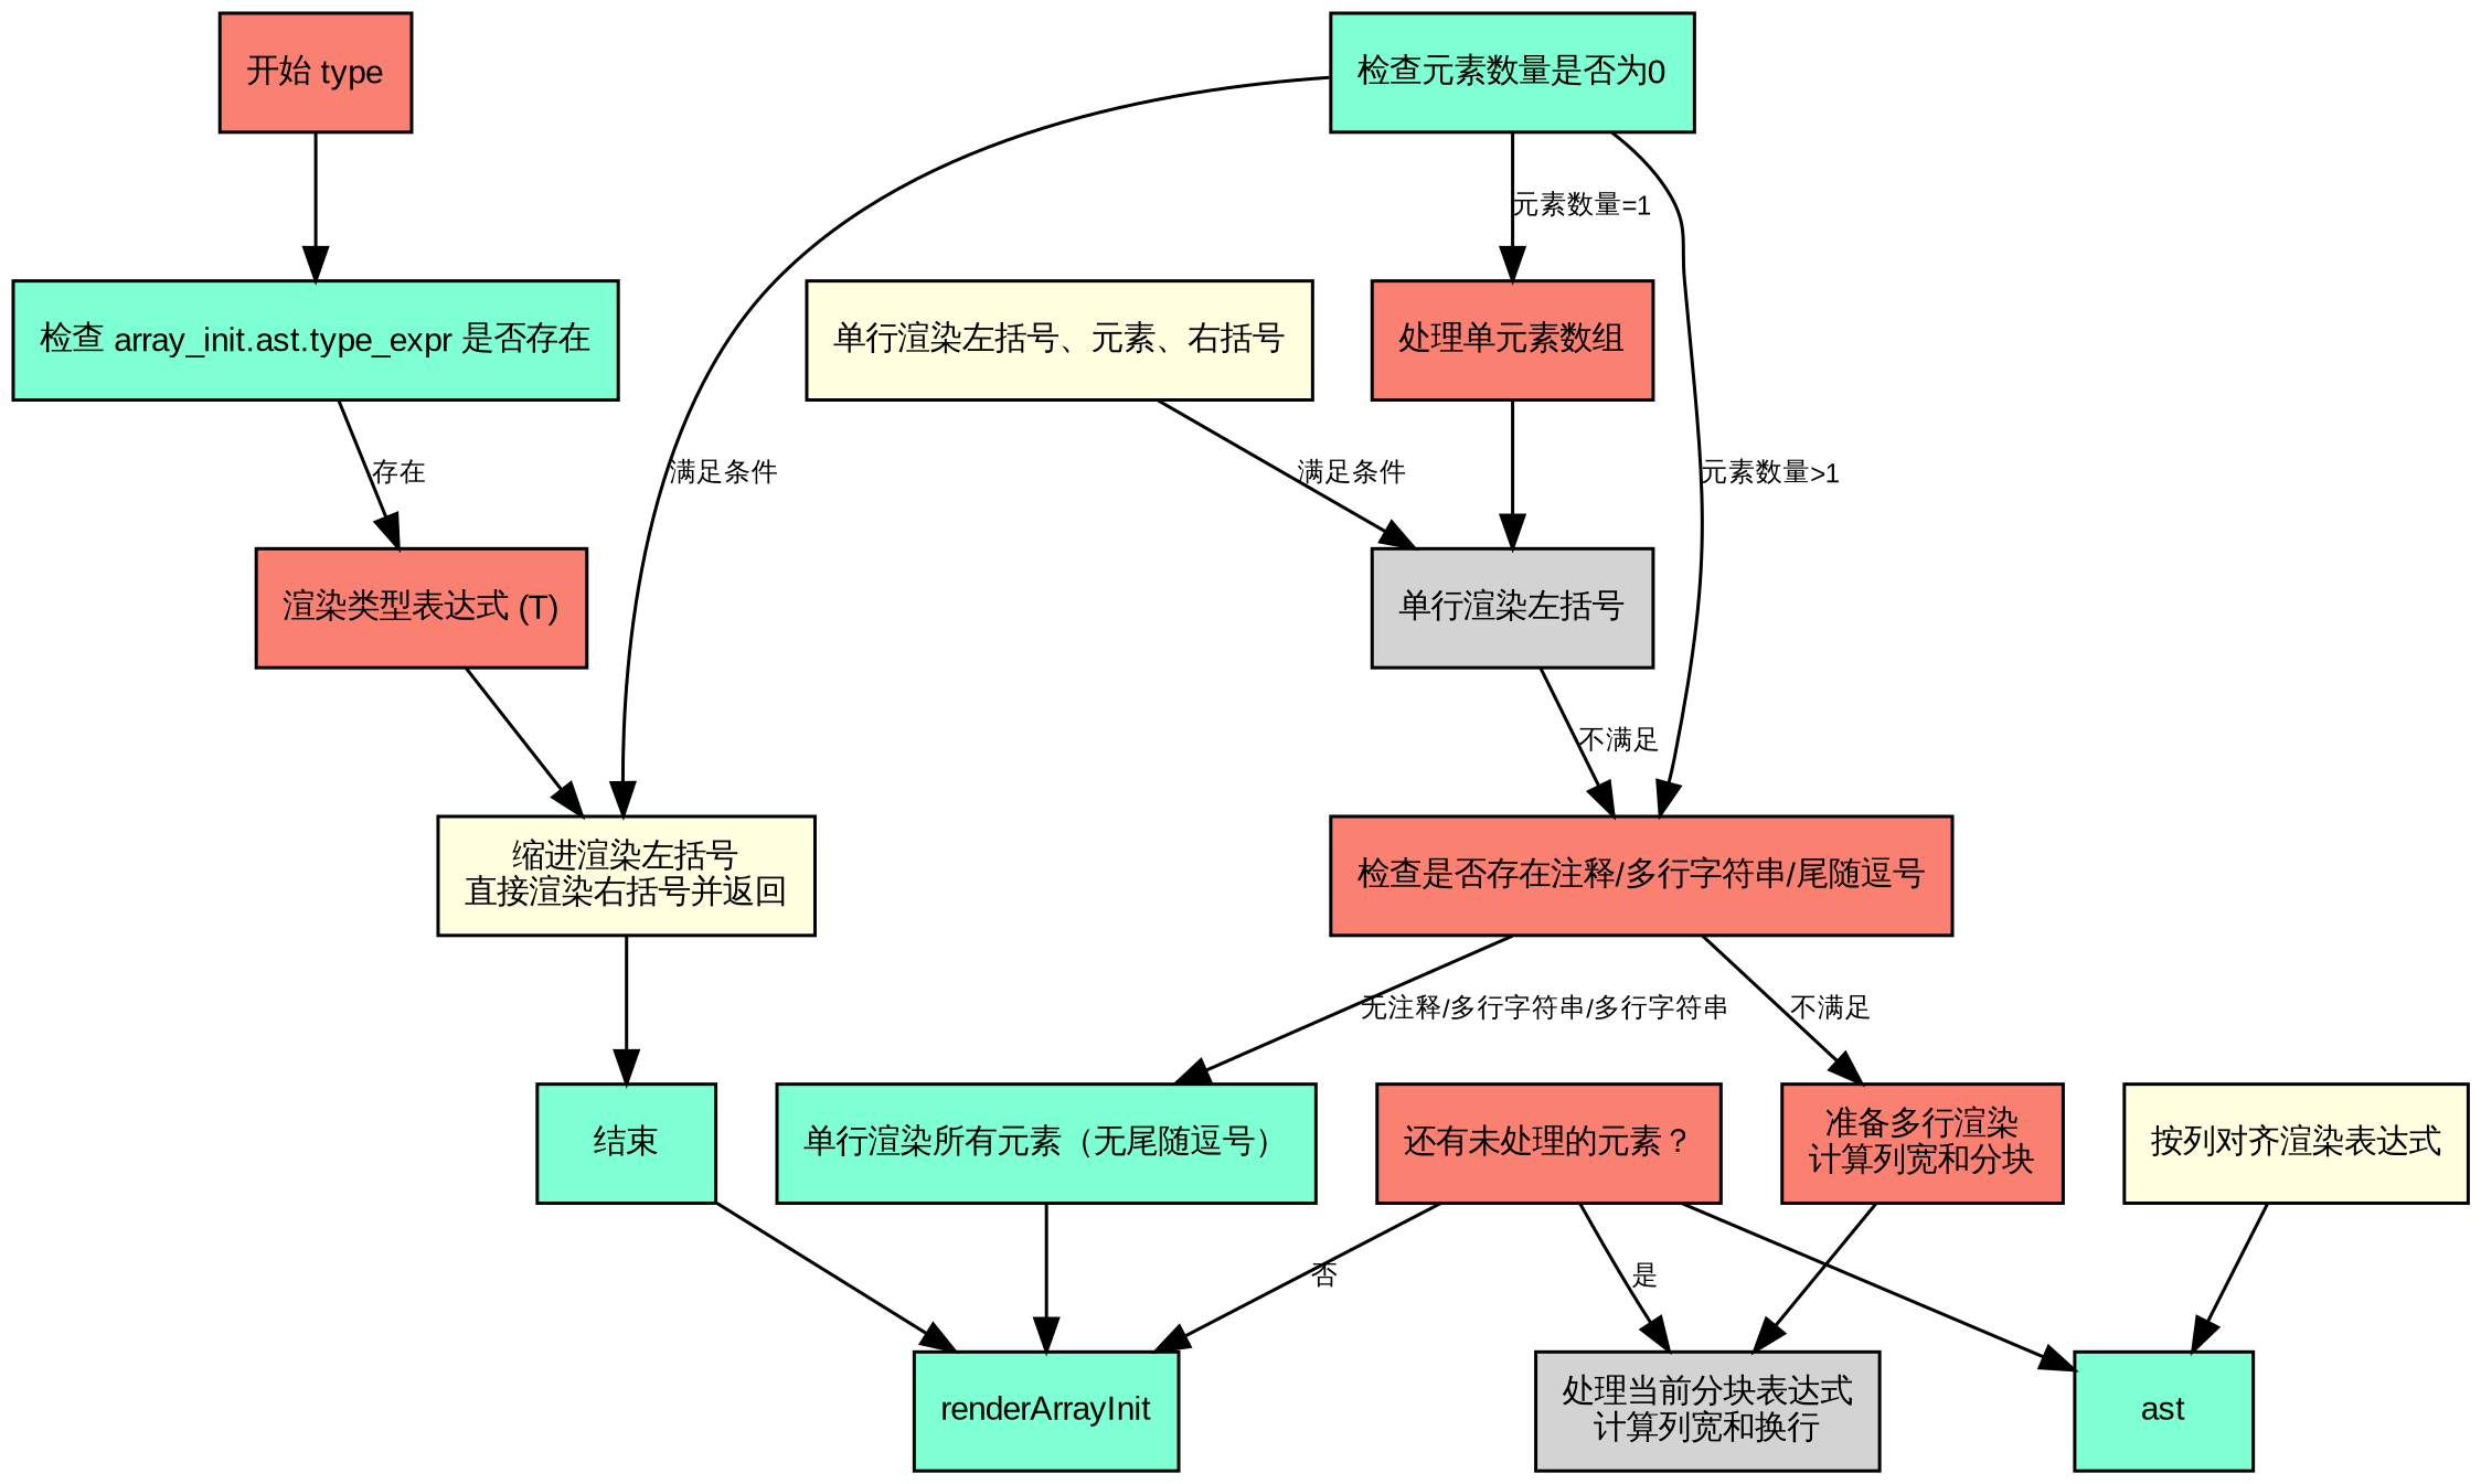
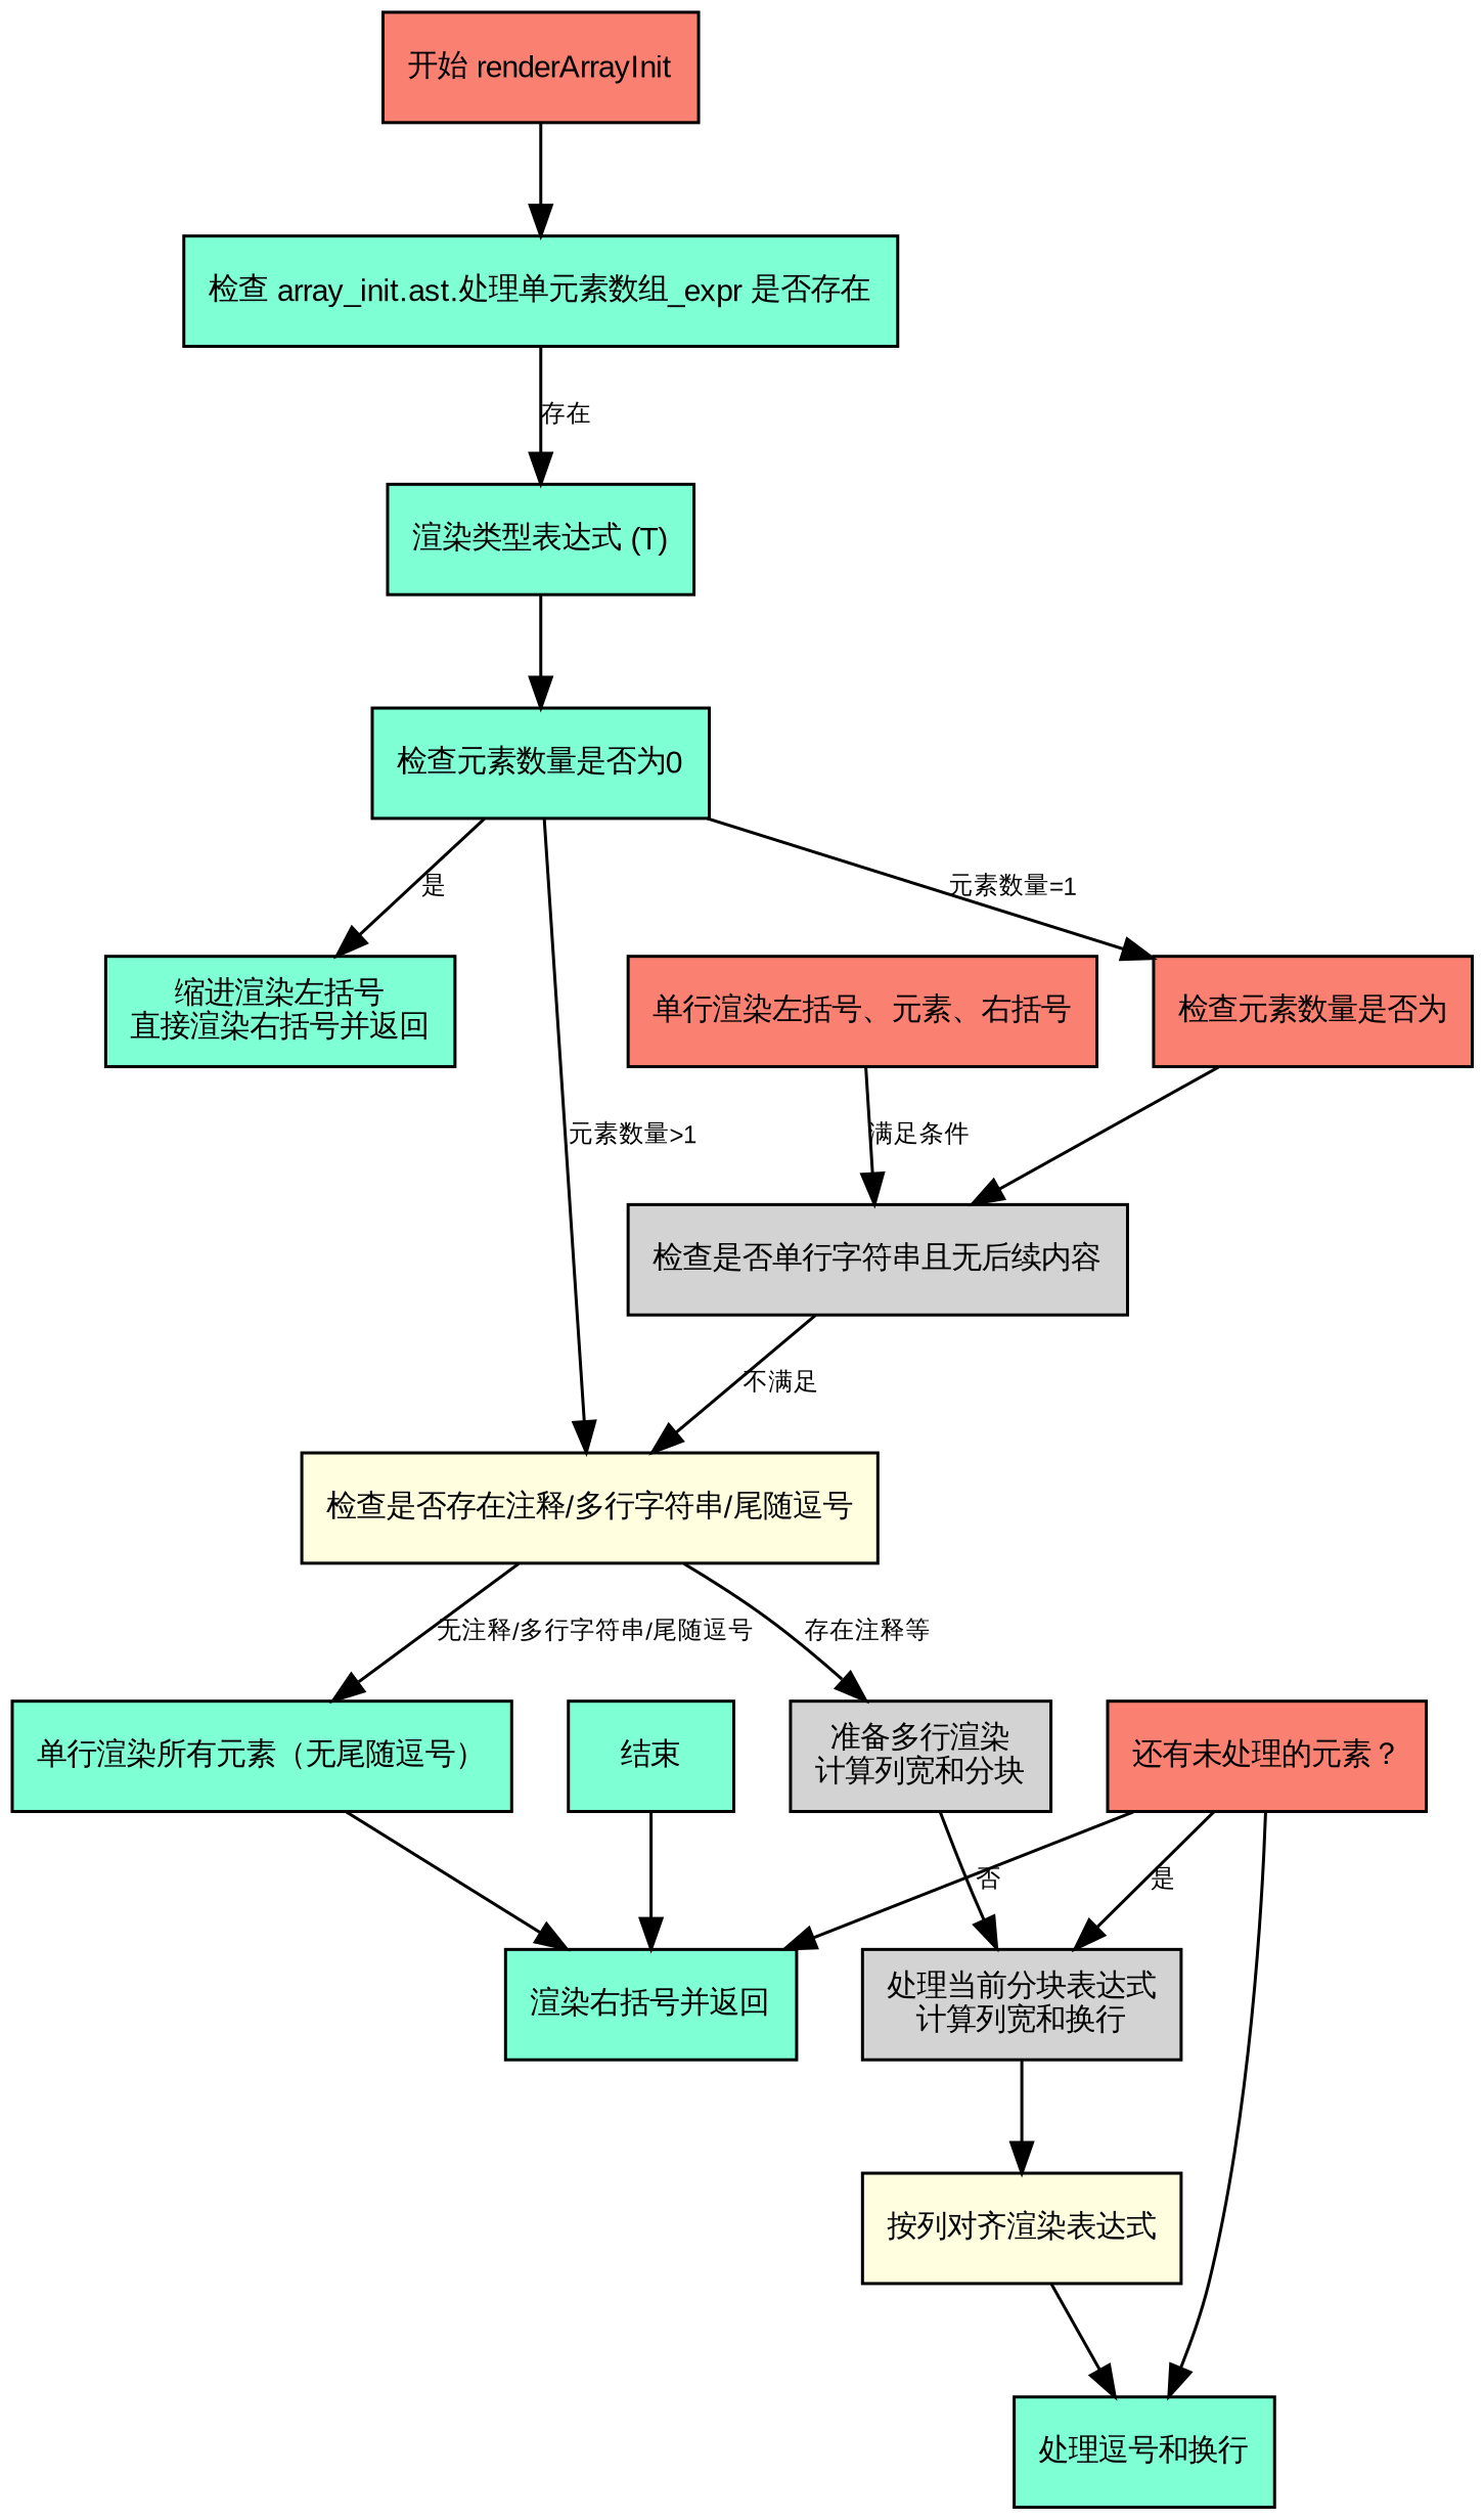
  digraph {
    node [fillcolor=aquamarine fontname=Arial fontsize=10 shape=rectangle style=filled]
    edge [fontname=Arial fontsize=8]
-   n1 [fillcolor=salmon label="开始 type"]
-   n2 [label="检查 array_init.ast.type_expr 是否存在"]
-   n3 [fillcolor=salmon label="渲染类型表达式 (T)"]
+   n1 [fillcolor=salmon label="开始 renderArrayInit"]
+   n2 [label="检查 array_init.ast.处理单元素数组_expr 是否存在"]
+   n3 [label="渲染类型表达式 (T)"]
    n4 [label="检查元素数量是否为0"]
-   n5 [fillcolor=lightyellow label="缩进渲染左括号\n直接渲染右括号并返回"]
-   n6 [fillcolor=salmon label="处理单元素数组"]
-   n7 [fillcolor=salmon label="检查是否存在注释/多行字符串/尾随逗号"]
+   n5 [label="缩进渲染左括号\n直接渲染右括号并返回"]
+   n6 [fillcolor=salmon label="检查元素数量是否为"]
+   n7 [fillcolor=lightyellow label="检查是否存在注释/多行字符串/尾随逗号"]
    n8 [label="结束"]
-   n9 [fillcolor=lightgrey label="单行渲染左括号"]
+   n9 [fillcolor=lightgrey label="检查是否单行字符串且无后续内容"]
    n10 [label="单行渲染所有元素（无尾随逗号）"]
-   n11 [fillcolor=salmon label="准备多行渲染\n计算列宽和分块"]
-   n12 [label=renderArrayInit]
-   n13 [fillcolor=lightyellow label="单行渲染左括号、元素、右括号"]
+   n11 [fillcolor=lightgrey label="准备多行渲染\n计算列宽和分块"]
+   n12 [label="渲染右括号并返回"]
+   n13 [fillcolor=salmon label="单行渲染左括号、元素、右括号"]
    n14 [fillcolor=lightgrey label="处理当前分块表达式\n计算列宽和换行"]
    n15 [fillcolor=lightyellow label="按列对齐渲染表达式"]
-   n16 [label=ast]
+   n16 [label="处理逗号和换行"]
    n17 [fillcolor=salmon label="还有未处理的元素？"]
    n1 -> n2
    n2 -> n3 [label="存在"]
-   n3 -> n5
-   n4 -> n5 [label="满足条件"]
+   n3 -> n4
+   n4 -> n5 [label="是"]
    n4 -> n6 [label="元素数量=1"]
    n4 -> n7 [label="元素数量>1"]
-   n5 -> n8
    n6 -> n9
-   n7 -> n10 [label="无注释/多行字符串/多行字符串"]
-   n7 -> n11 [label="不满足"]
+   n7 -> n10 [label="无注释/多行字符串/尾随逗号"]
+   n7 -> n11 [label="存在注释等"]
    n8 -> n12
    n9 -> n7 [label="不满足"]
    n10 -> n12
    n11 -> n14
    n13 -> n9 [label="满足条件"]
+   n14 -> n15
    n15 -> n16
    n17 -> n12 [label="否"]
    n17 -> n14 [label="是"]
    n17 -> n16
  }
